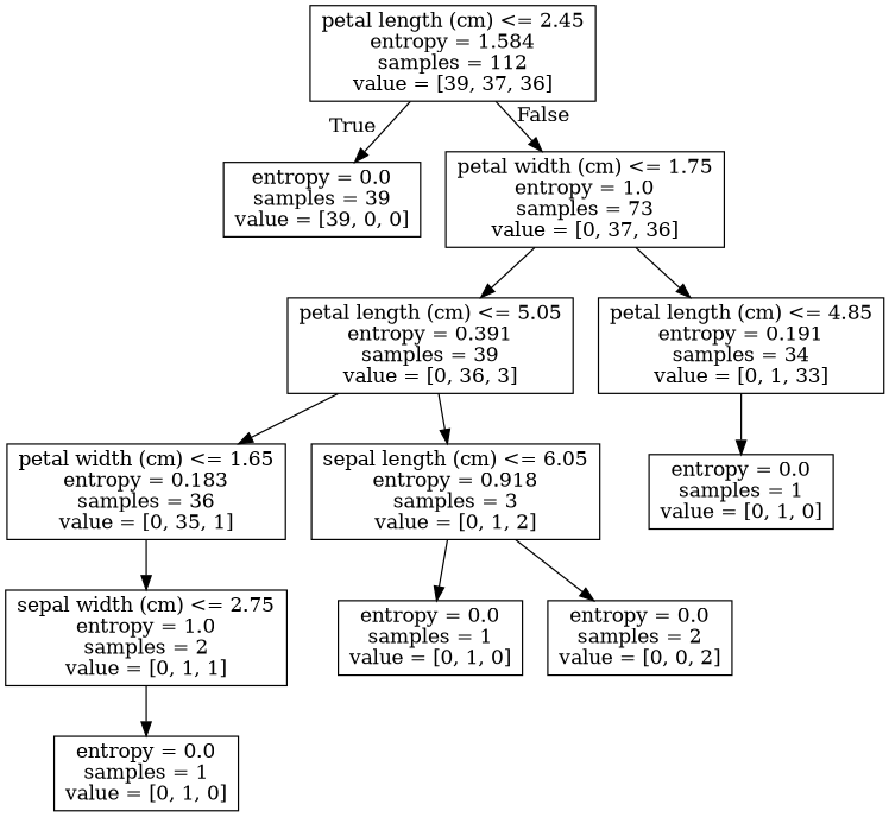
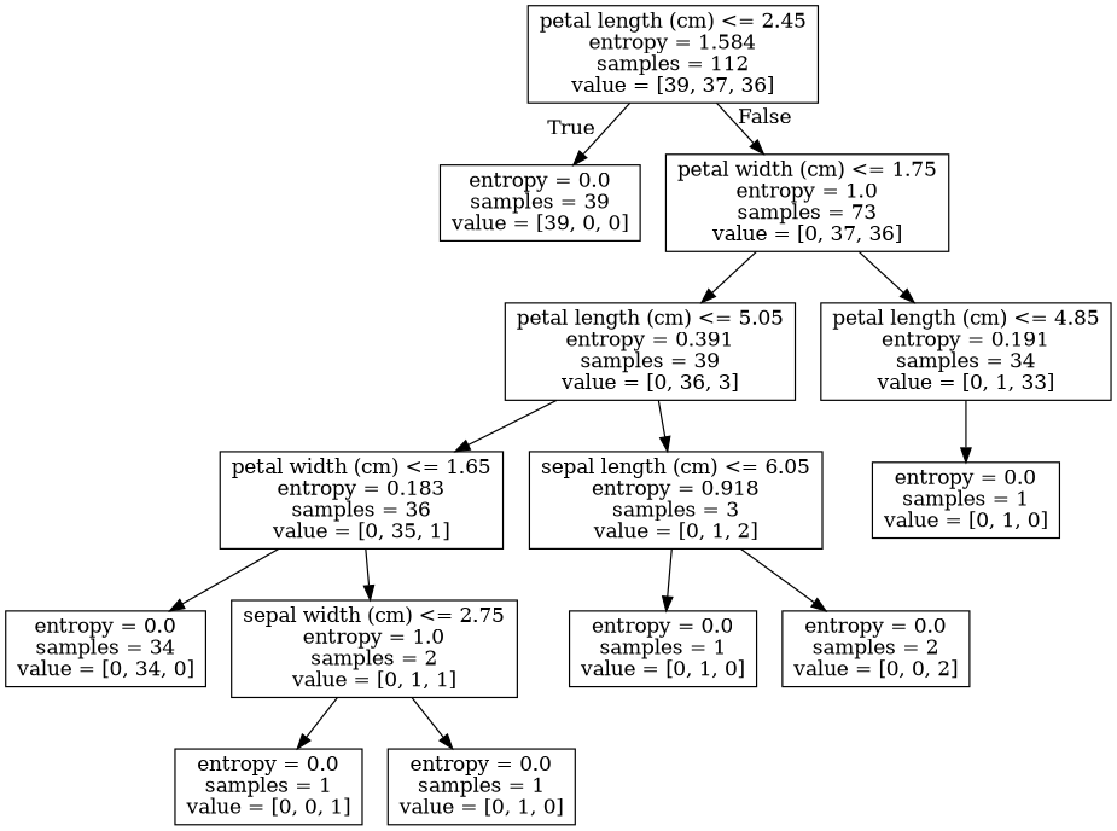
  digraph {
    node [shape=box]
    n1 [label="petal length (cm) <= 2.45\nentropy = 1.584\nsamples = 112\nvalue = [39, 37, 36]"]
    n2 [label="entropy = 0.0\nsamples = 39\nvalue = [39, 0, 0]"]
    n3 [label="petal width (cm) <= 1.75\nentropy = 1.0\nsamples = 73\nvalue = [0, 37, 36]"]
    n4 [label="petal length (cm) <= 5.05\nentropy = 0.391\nsamples = 39\nvalue = [0, 36, 3]"]
    n5 [label="petal length (cm) <= 4.85\nentropy = 0.191\nsamples = 34\nvalue = [0, 1, 33]"]
    n6 [label="petal width (cm) <= 1.65\nentropy = 0.183\nsamples = 36\nvalue = [0, 35, 1]"]
    n7 [label="sepal length (cm) <= 6.05\nentropy = 0.918\nsamples = 3\nvalue = [0, 1, 2]"]
    n8 [label="entropy = 0.0\nsamples = 1\nvalue = [0, 1, 0]"]
+   n9 [label="entropy = 0.0\nsamples = 34\nvalue = [0, 34, 0]"]
    n10 [label="sepal width (cm) <= 2.75\nentropy = 1.0\nsamples = 2\nvalue = [0, 1, 1]"]
    n11 [label="entropy = 0.0\nsamples = 1\nvalue = [0, 1, 0]"]
    n12 [label="entropy = 0.0\nsamples = 2\nvalue = [0, 0, 2]"]
+   n13 [label="entropy = 0.0\nsamples = 1\nvalue = [0, 0, 1]"]
    n14 [label="entropy = 0.0\nsamples = 1\nvalue = [0, 1, 0]"]
    n1 -> n2 [headlabel=True labelangle=45 labeldistance=2.5]
    n1 -> n3 [headlabel=False labelangle=-45 labeldistance=2.5]
    n3 -> n4
    n3 -> n5
    n4 -> n6
    n4 -> n7
    n5 -> n8
+   n6 -> n9
    n6 -> n10
    n7 -> n11
    n7 -> n12
+   n10 -> n13
    n10 -> n14
  }
